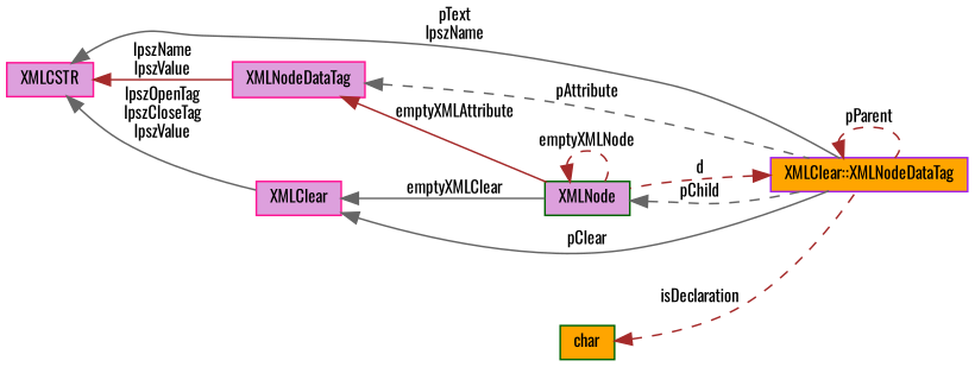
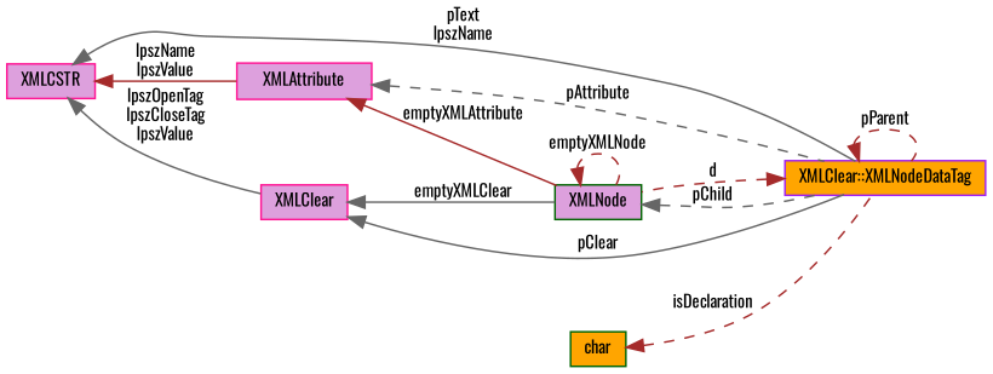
  digraph {
    fontname=Oswald
    rankdir=LR
    node [color=deeppink fillcolor=plum fontname=Oswald fontsize=10 shape=record style=filled]
    edge [color=brown dir=back fontname=Oswald fontsize=10 labelfontname=FreeSans labelfontsize=10 style=dashed]
    n1 [color=darkgreen fontcolor=black height=0.2 label=XMLNode width=0.4]
    n2 [color=purple fillcolor=orange height=0.2 label="XMLClear::XMLNodeDataTag" width=0.4]
    n3 [height=0.2 label=XMLCSTR width=0.4]
-   n4 [height=0.2 label=XMLNodeDataTag width=0.4]
+   n4 [height=0.2 label=XMLAttribute width=0.4]
    n5 [height=0.2 label=XMLClear width=0.4]
    n6 [color=darkgreen fillcolor=orange height=0.2 label=char width=0.4]
    n1 -> n1 [label=emptyXMLNode]
    n1 -> n2 [color=gray40 label=pChild]
    n2 -> n1 [label=d]
    n2 -> n2 [label=pParent]
    n3 -> n2 [color=gray40 label="pText\nlpszName" style=solid]
    n3 -> n4 [label="lpszName\nlpszValue" style=solid]
    n3 -> n5 [color=gray40 label="lpszOpenTag\nlpszCloseTag\nlpszValue" style=solid]
    n4 -> n1 [label=emptyXMLAttribute style=solid]
    n4 -> n2 [color=gray40 label=pAttribute]
    n5 -> n1 [color=gray40 label=emptyXMLClear style=solid]
    n5 -> n2 [color=gray40 label=pClear style=solid]
    n6 -> n2 [label=isDeclaration]
  }
